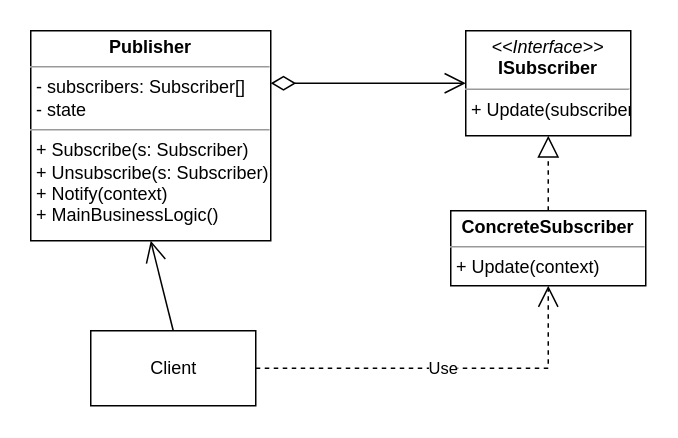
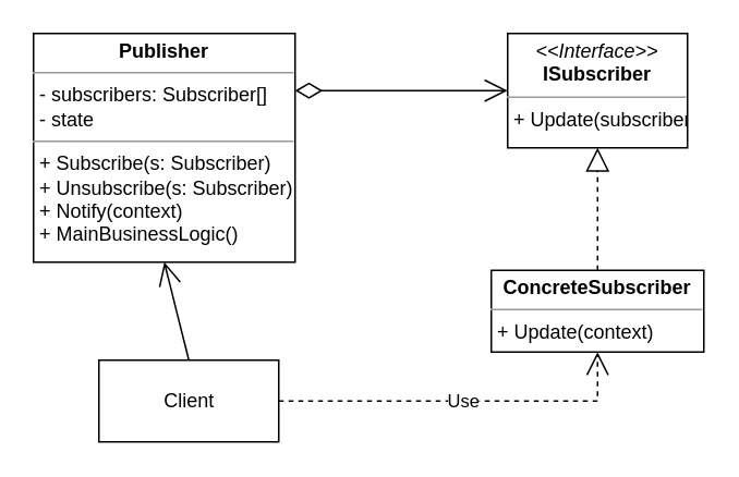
  <mxCell id="0" />
  <mxCell id="1" parent="0" />
  <mxCell id="2" value="&lt;p style=&quot;margin:0px;margin-top:4px;text-align:center;&quot;&gt;&lt;b&gt;Publisher&lt;/b&gt;&lt;/p&gt;&lt;hr size=&quot;1&quot;&gt;&lt;p style=&quot;margin:0px;margin-left:4px;&quot;&gt;- subscribers: Subscriber[]&lt;/p&gt;&lt;p style=&quot;margin:0px;margin-left:4px;&quot;&gt;- state&lt;/p&gt;&lt;hr size=&quot;1&quot;&gt;&lt;p style=&quot;margin:0px;margin-left:4px;&quot;&gt;+ Subscribe(s: Subscriber)&lt;/p&gt;&lt;p style=&quot;margin:0px;margin-left:4px;&quot;&gt;+ Unsubscribe(s: Subscriber)&lt;br&gt;&lt;/p&gt;&lt;p style=&quot;margin:0px;margin-left:4px;&quot;&gt;+ Notify(context)&lt;/p&gt;&lt;p style=&quot;margin:0px;margin-left:4px;&quot;&gt;+ MainBusinessLogic()&lt;/p&gt;" style="verticalAlign=top;align=left;overflow=fill;fontSize=12;fontFamily=Helvetica;html=1;" vertex="1" parent="1"><mxGeometry x="20" y="20" width="160" height="140" as="geometry" /></mxCell>
  <mxCell id="3" value="&lt;p style=&quot;margin:0px;margin-top:4px;text-align:center;&quot;&gt;&lt;i&gt;&amp;lt;&amp;lt;Interface&amp;gt;&amp;gt;&lt;/i&gt;&lt;br&gt;&lt;b&gt;ISubscriber&lt;/b&gt;&lt;/p&gt;&lt;hr size=&quot;1&quot;&gt;&lt;p style=&quot;margin:0px;margin-left:4px;&quot;&gt;&lt;/p&gt;&lt;p style=&quot;margin:0px;margin-left:4px;&quot;&gt;+ Update(subscribers)&lt;/p&gt;" style="verticalAlign=top;align=left;overflow=fill;fontSize=12;fontFamily=Helvetica;html=1;" vertex="1" parent="1"><mxGeometry x="310" y="20" width="110" height="70" as="geometry" /></mxCell>
- <mxCell id="4" value="&lt;p style=&quot;margin:0px;margin-top:4px;text-align:center;&quot;&gt;&lt;b&gt;ConcreteSubscriber&lt;/b&gt;&lt;/p&gt;&lt;hr size=&quot;1&quot;&gt;&lt;p style=&quot;margin:0px;margin-left:4px;&quot;&gt;&lt;/p&gt;&lt;p style=&quot;margin:0px;margin-left:4px;&quot;&gt;+ Update(context)&lt;/p&gt;" style="verticalAlign=top;align=left;overflow=fill;fontSize=12;fontFamily=Helvetica;html=1;" vertex="1" parent="1"><mxGeometry x="300" y="140" width="130" height="50" as="geometry" /></mxCell>
+ <mxCell id="4" value="&lt;p style=&quot;margin:0px;margin-top:4px;text-align:center;&quot;&gt;&lt;b&gt;ConcreteSubscriber&lt;/b&gt;&lt;/p&gt;&lt;hr size=&quot;1&quot;&gt;&lt;p style=&quot;margin:0px;margin-left:4px;&quot;&gt;&lt;/p&gt;&lt;p style=&quot;margin:0px;margin-left:4px;&quot;&gt;+ Update(context)&lt;/p&gt;" style="verticalAlign=top;align=left;overflow=fill;fontSize=12;fontFamily=Helvetica;html=1;" vertex="1" parent="1"><mxGeometry x="300" y="165" width="130" height="50" as="geometry" /></mxCell>
  <mxCell id="5" value="" style="endArrow=open;html=1;endSize=12;startArrow=diamondThin;startSize=14;startFill=0;edgeStyle=orthogonalEdgeStyle;align=left;verticalAlign=bottom;rounded=0;exitX=1;exitY=0.25;exitDx=0;exitDy=0;" edge="1" parent="1" source="2" target="3"><mxGeometry x="-1" y="3" relative="1" as="geometry"><mxPoint x="200" y="120" as="sourcePoint" /><mxPoint x="360" y="120" as="targetPoint" /></mxGeometry></mxCell>
  <mxCell id="6" value="" style="endArrow=block;dashed=1;endFill=0;endSize=12;html=1;rounded=0;entryX=0.5;entryY=1;entryDx=0;entryDy=0;exitX=0.5;exitY=0;exitDx=0;exitDy=0;" edge="1" parent="1" source="4" target="3"><mxGeometry width="160" relative="1" as="geometry"><mxPoint x="200" y="120" as="sourcePoint" /><mxPoint x="360" y="120" as="targetPoint" /></mxGeometry></mxCell>
  <mxCell id="7" value="Client" style="html=1;" vertex="1" parent="1"><mxGeometry x="60" y="220" width="110" height="50" as="geometry" /></mxCell>
  <mxCell id="8" value="" style="endArrow=open;endFill=1;endSize=12;html=1;rounded=0;exitX=0.5;exitY=0;exitDx=0;exitDy=0;entryX=0.5;entryY=1;entryDx=0;entryDy=0;" edge="1" parent="1" source="7" target="2"><mxGeometry width="160" relative="1" as="geometry"><mxPoint x="200" y="120" as="sourcePoint" /><mxPoint x="360" y="120" as="targetPoint" /></mxGeometry></mxCell>
  <mxCell id="9" value="Use" style="endArrow=open;endSize=12;dashed=1;html=1;rounded=0;exitX=1;exitY=0.5;exitDx=0;exitDy=0;entryX=0.5;entryY=1;entryDx=0;entryDy=0;" edge="1" parent="1" source="7" target="4"><mxGeometry width="160" relative="1" as="geometry"><mxPoint x="200" y="120" as="sourcePoint" /><mxPoint x="360" y="120" as="targetPoint" /><Array as="points"><mxPoint x="365" y="245" /></Array></mxGeometry></mxCell>
